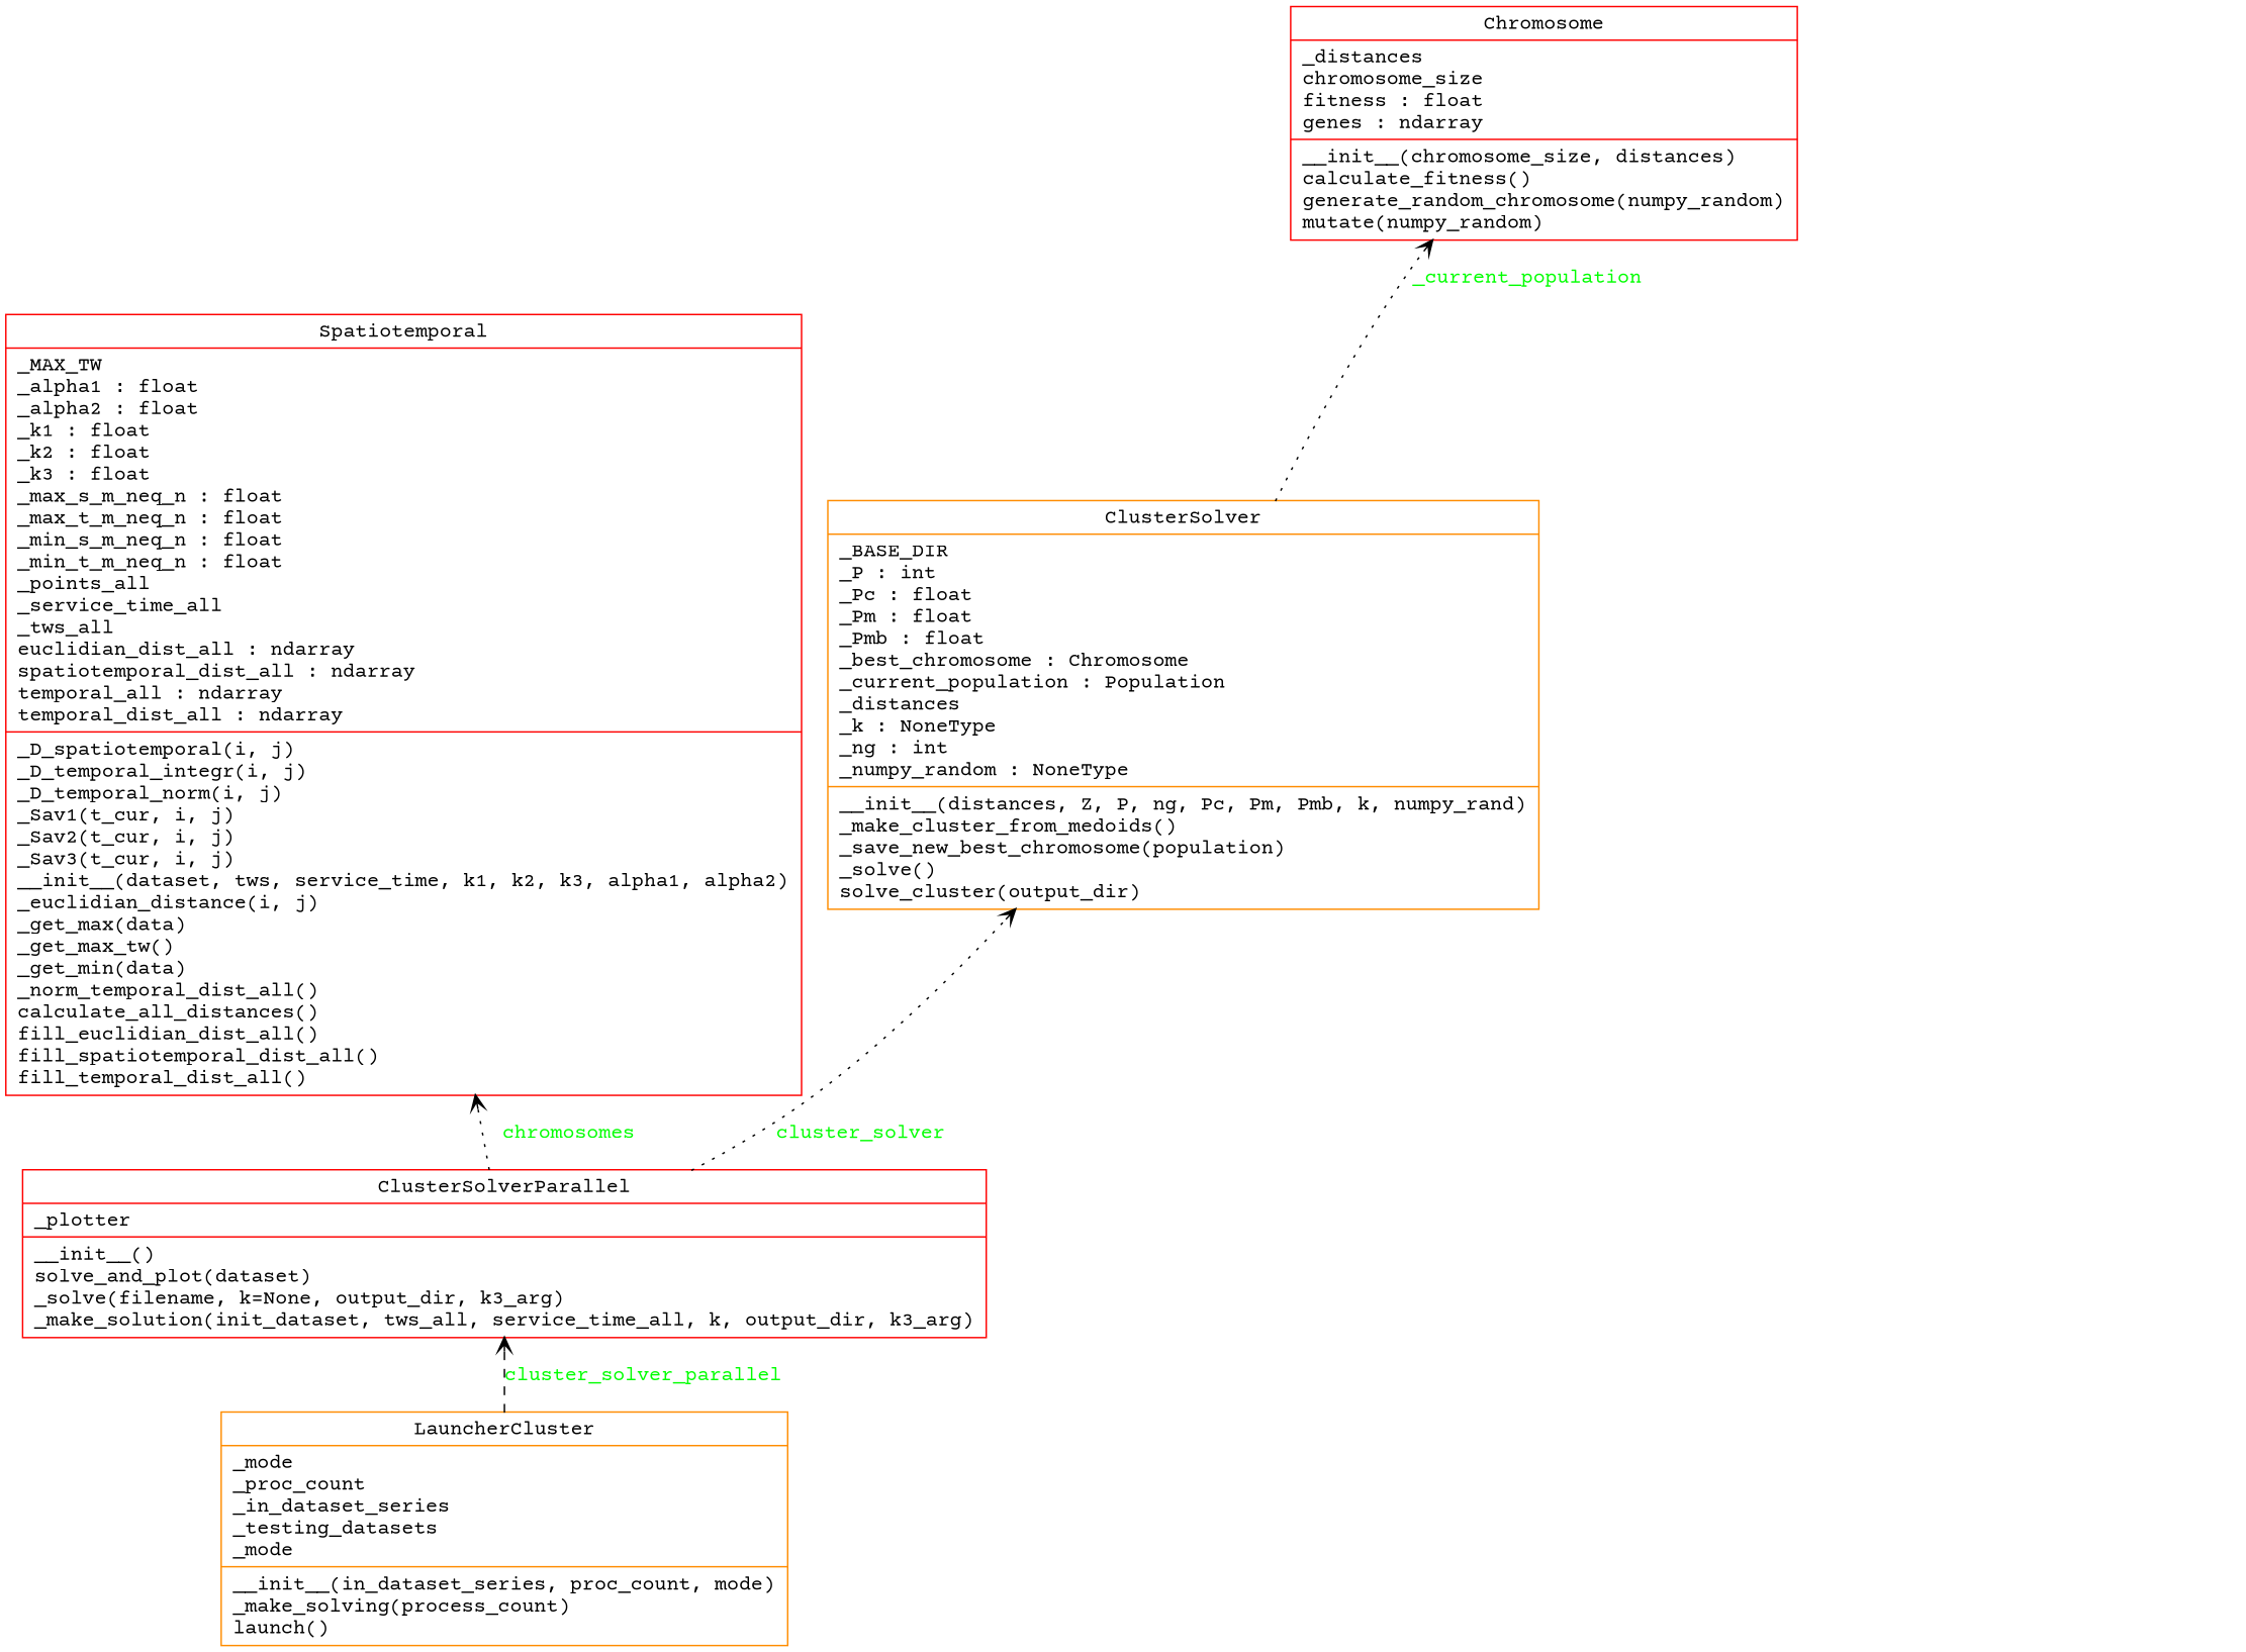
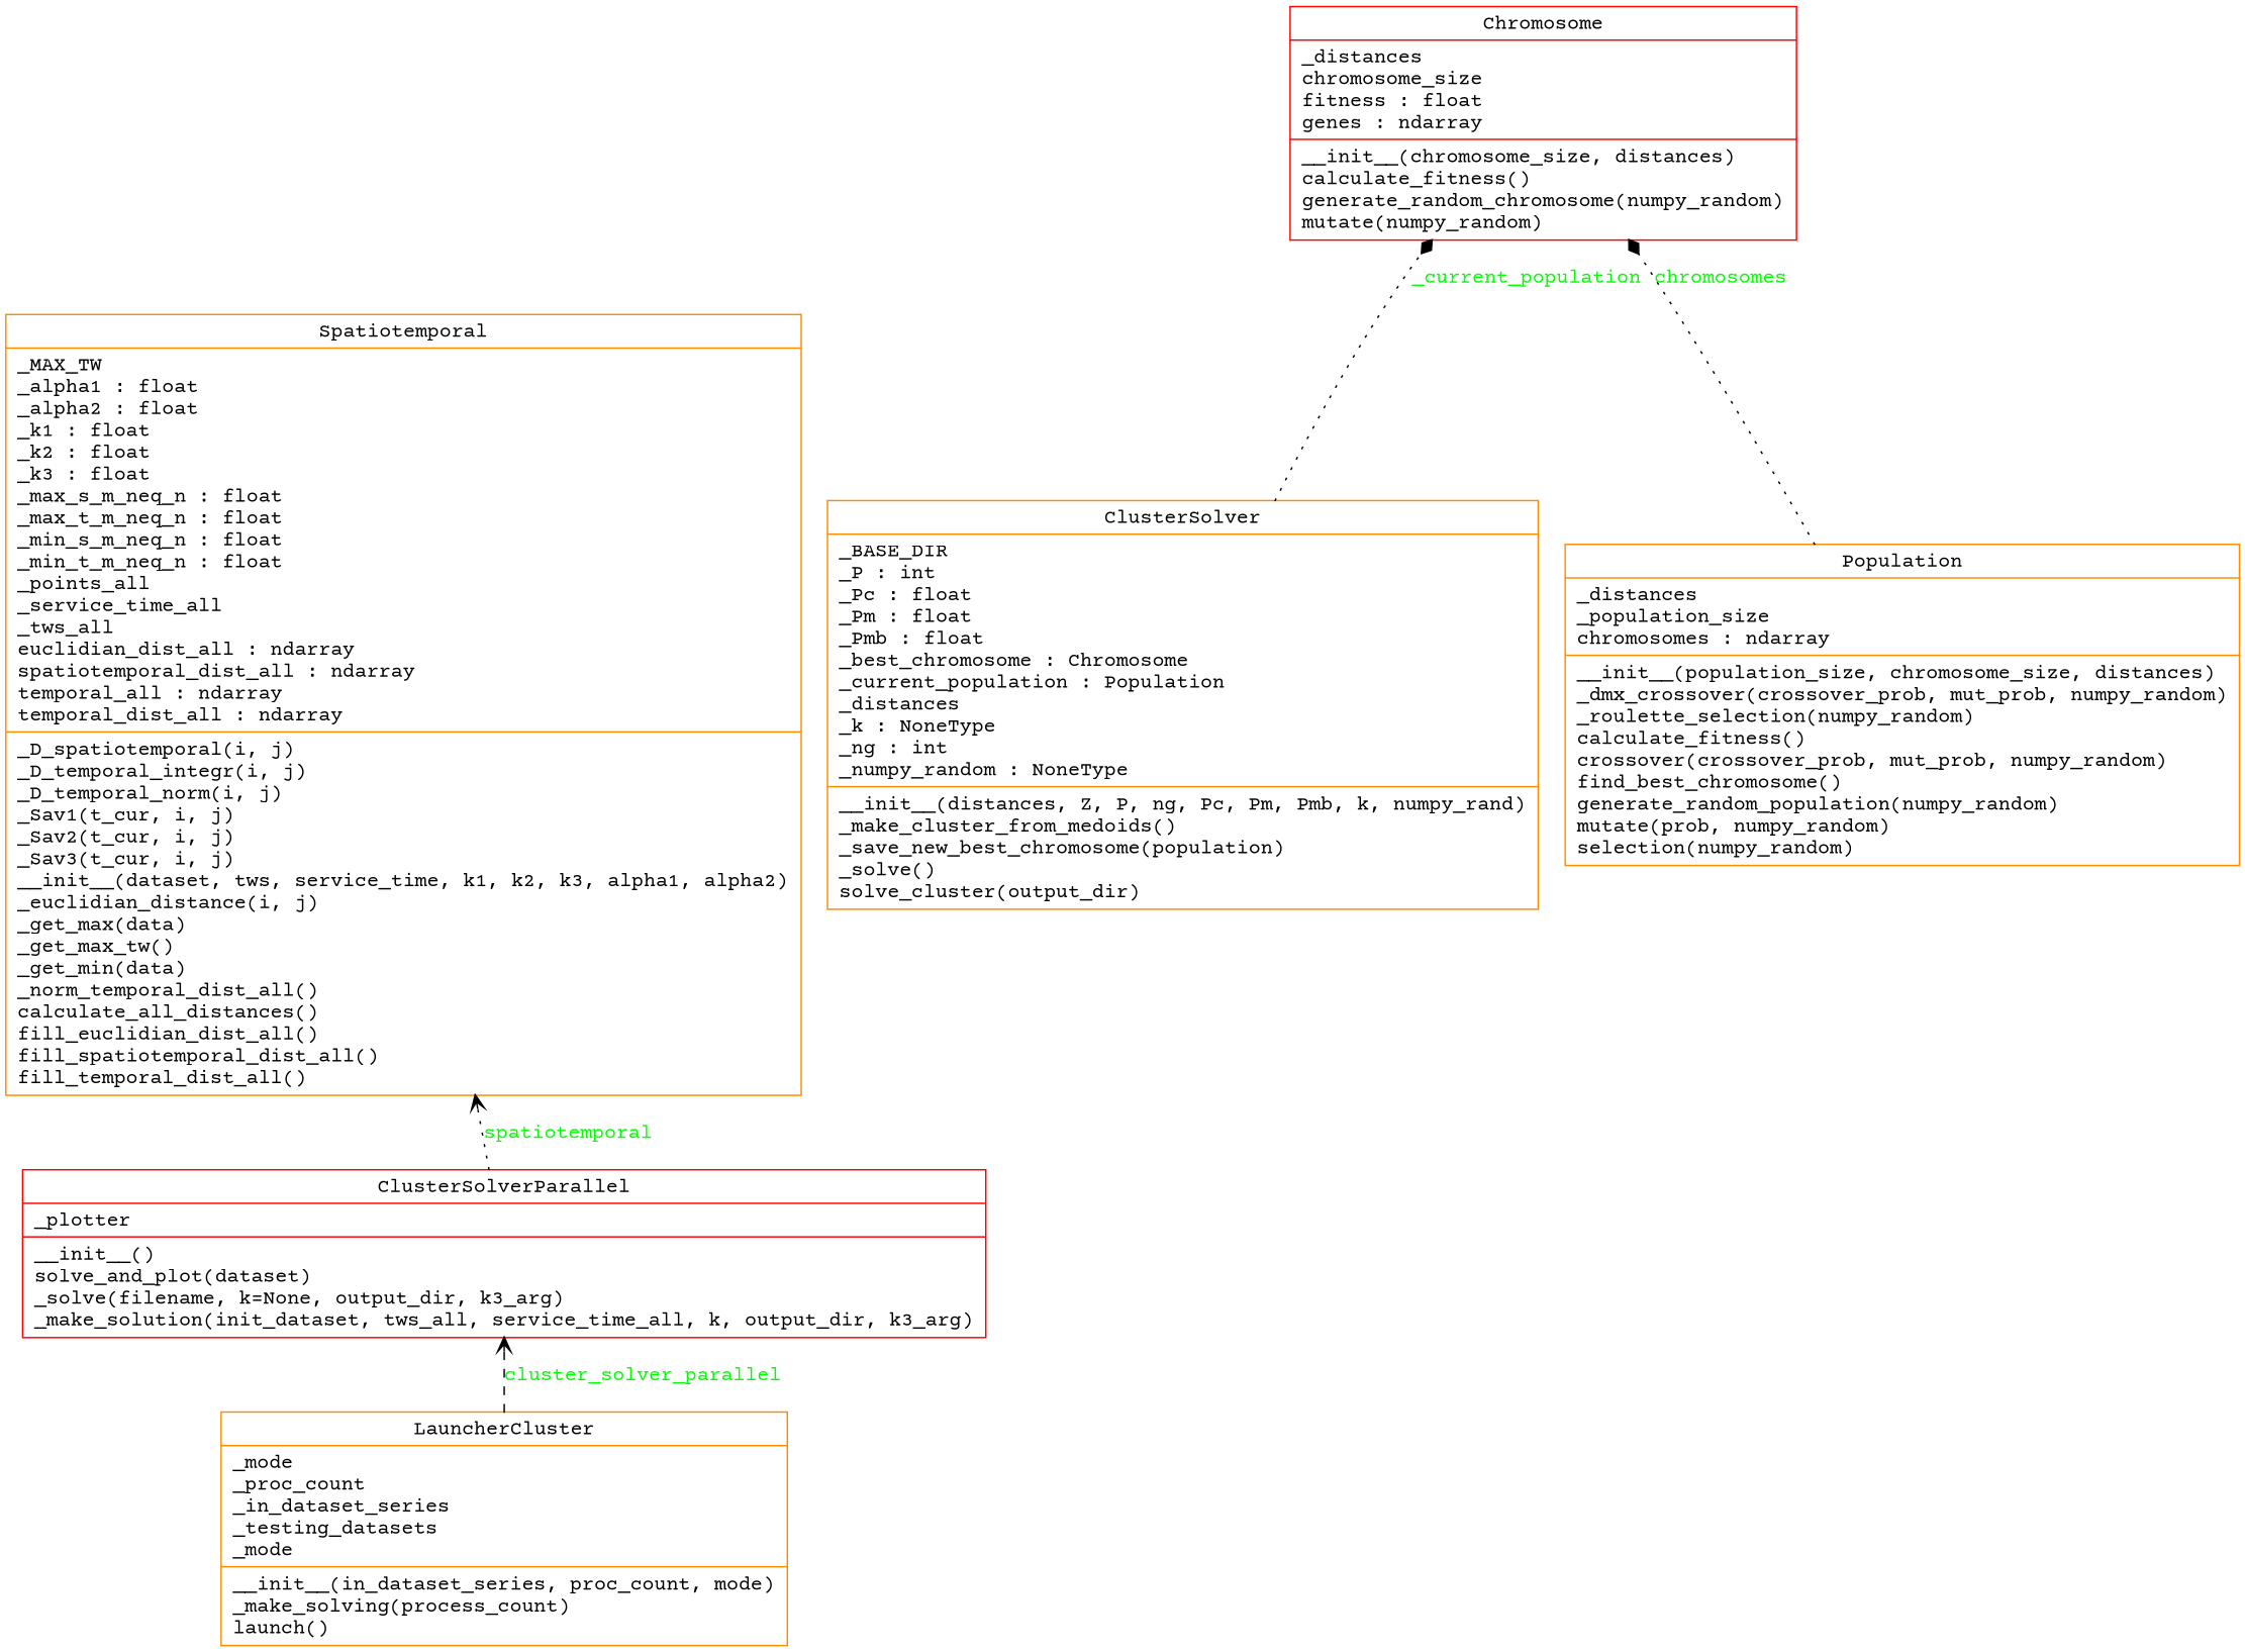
  digraph {
    fontname="Courier Prime"
    rankdir=BT
    node [color=red fontname="Courier Prime" shape=record]
    edge [arrowhead=open arrowtail=none fontcolor=green fontname="Courier Prime" style=dotted]
    n1 [label="{Chromosome|_distances\lchromosome_size\lfitness : float\lgenes : ndarray\l|__init__(chromosome_size, distances)\lcalculate_fitness()\lgenerate_random_chromosome(numpy_random)\lmutate(numpy_random)\l}"]
    n2 [label="{ClusterSolverParallel|_plotter\l|__init__()\lsolve_and_plot(dataset)\l_solve(filename, k=None, output_dir, k3_arg)\l_make_solution(init_dataset, tws_all, service_time_all, k, output_dir, k3_arg)\l}"]
-   n3 [label="{Spatiotemporal|_MAX_TW\l_alpha1 : float\l_alpha2 : float\l_k1 : float\l_k2 : float\l_k3 : float\l_max_s_m_neq_n : float\l_max_t_m_neq_n : float\l_min_s_m_neq_n : float\l_min_t_m_neq_n : float\l_points_all\l_service_time_all\l_tws_all\leuclidian_dist_all : ndarray\lspatiotemporal_dist_all : ndarray\ltemporal_all : ndarray\ltemporal_dist_all : ndarray\l|_D_spatiotemporal(i, j)\l_D_temporal_integr(i, j)\l_D_temporal_norm(i, j)\l_Sav1(t_cur, i, j)\l_Sav2(t_cur, i, j)\l_Sav3(t_cur, i, j)\l__init__(dataset, tws, service_time, k1, k2, k3, alpha1, alpha2)\l_euclidian_distance(i, j)\l_get_max(data)\l_get_max_tw()\l_get_min(data)\l_norm_temporal_dist_all()\lcalculate_all_distances()\lfill_euclidian_dist_all()\lfill_spatiotemporal_dist_all()\lfill_temporal_dist_all()\l}"]
+   n3 [color=darkorange label="{Spatiotemporal|_MAX_TW\l_alpha1 : float\l_alpha2 : float\l_k1 : float\l_k2 : float\l_k3 : float\l_max_s_m_neq_n : float\l_max_t_m_neq_n : float\l_min_s_m_neq_n : float\l_min_t_m_neq_n : float\l_points_all\l_service_time_all\l_tws_all\leuclidian_dist_all : ndarray\lspatiotemporal_dist_all : ndarray\ltemporal_all : ndarray\ltemporal_dist_all : ndarray\l|_D_spatiotemporal(i, j)\l_D_temporal_integr(i, j)\l_D_temporal_norm(i, j)\l_Sav1(t_cur, i, j)\l_Sav2(t_cur, i, j)\l_Sav3(t_cur, i, j)\l__init__(dataset, tws, service_time, k1, k2, k3, alpha1, alpha2)\l_euclidian_distance(i, j)\l_get_max(data)\l_get_max_tw()\l_get_min(data)\l_norm_temporal_dist_all()\lcalculate_all_distances()\lfill_euclidian_dist_all()\lfill_spatiotemporal_dist_all()\lfill_temporal_dist_all()\l}"]
    n4 [color=darkorange label="{ClusterSolver|_BASE_DIR\l_P : int\l_Pc : float\l_Pm : float\l_Pmb : float\l_best_chromosome : Chromosome\l_current_population : Population\l_distances\l_k : NoneType\l_ng : int\l_numpy_random : NoneType\l|__init__(distances, Z, P, ng, Pc, Pm, Pmb, k, numpy_rand)\l_make_cluster_from_medoids()\l_save_new_best_chromosome(population)\l_solve()\lsolve_cluster(output_dir)\l}"]
    n5 [color=darkorange label="{LauncherCluster|_mode\l_proc_count\l_in_dataset_series\l_testing_datasets\l_mode\l|__init__(in_dataset_series, proc_count, mode)\l_make_solving(process_count)\llaunch()\l}"]
-   n2 -> n3 [label=chromosomes]
-   n2 -> n4 [label=cluster_solver]
-   n4 -> n1 [label=_current_population]
+   n6 [color=darkorange label="{Population|_distances\l_population_size\lchromosomes : ndarray\l|__init__(population_size, chromosome_size, distances)\l_dmx_crossover(crossover_prob, mut_prob, numpy_random)\l_roulette_selection(numpy_random)\lcalculate_fitness()\lcrossover(crossover_prob, mut_prob, numpy_random)\lfind_best_chromosome()\lgenerate_random_population(numpy_random)\lmutate(prob, numpy_random)\lselection(numpy_random)\l}"]
+   n2 -> n3 [label=spatiotemporal]
+   n4 -> n1 [arrowhead=diamond label=_current_population]
    n5 -> n2 [label=cluster_solver_parallel style=dashed]
+   n6 -> n1 [arrowhead=diamond label=chromosomes]
  }
